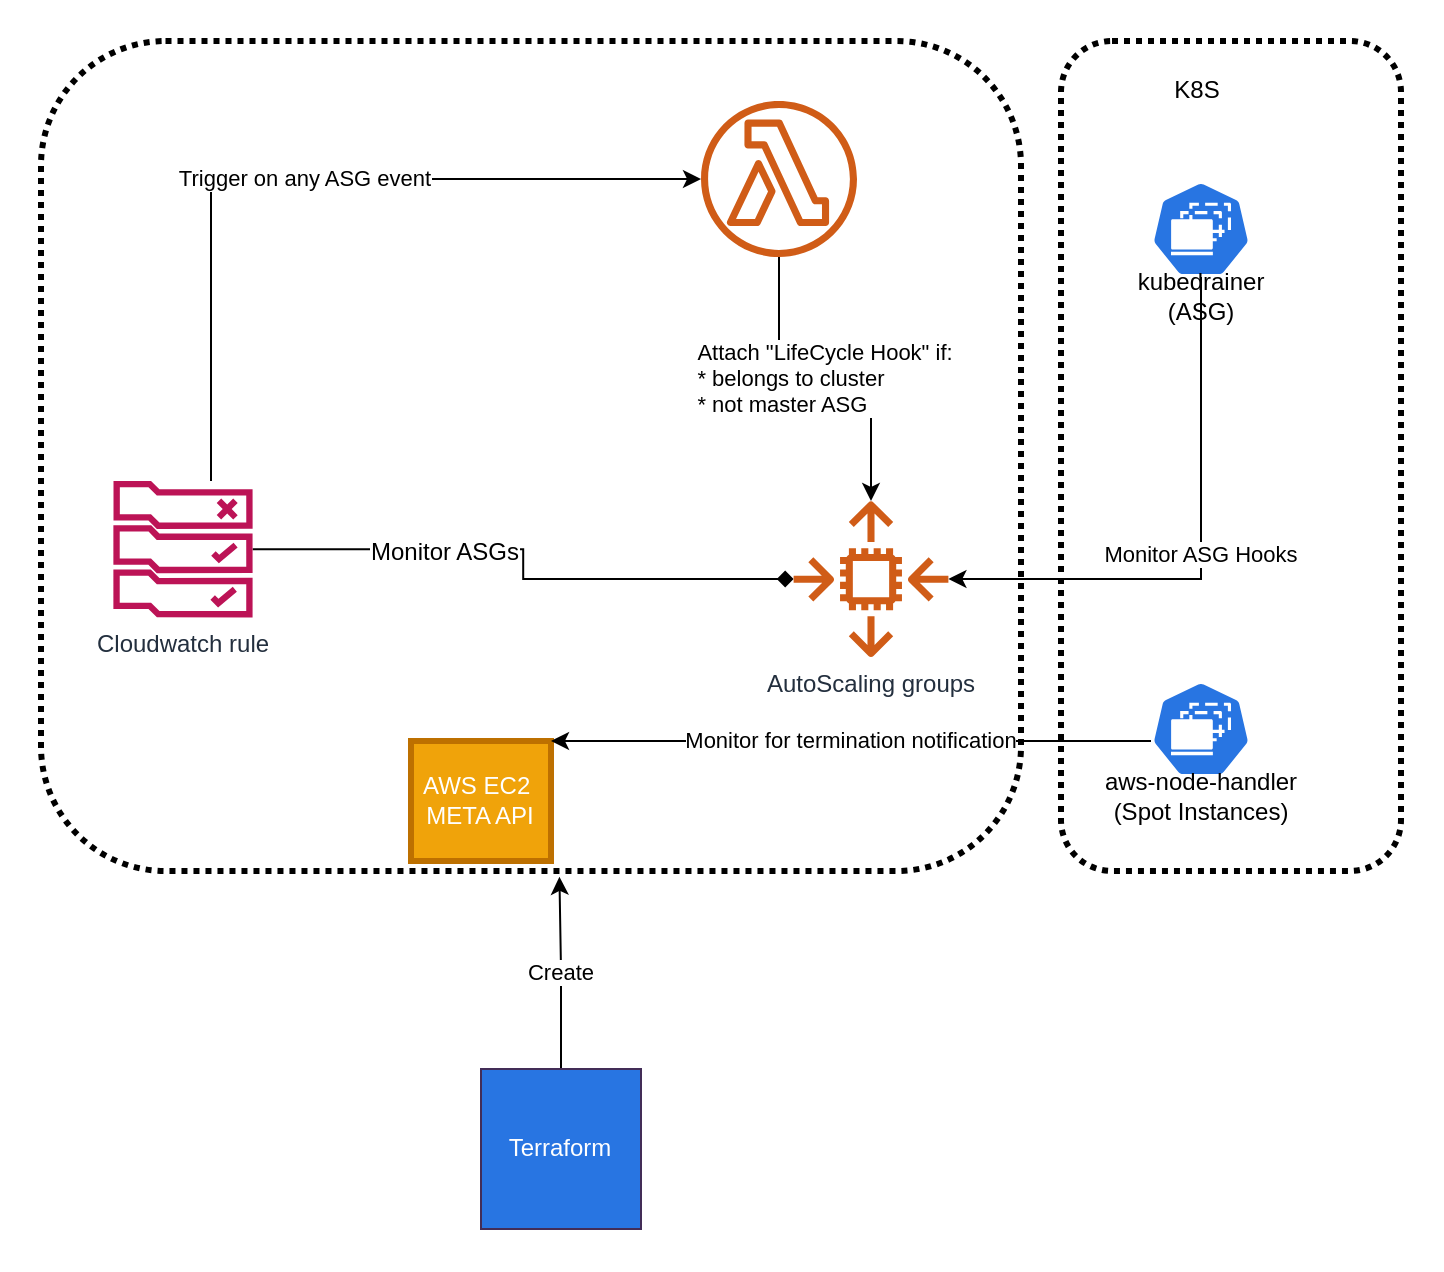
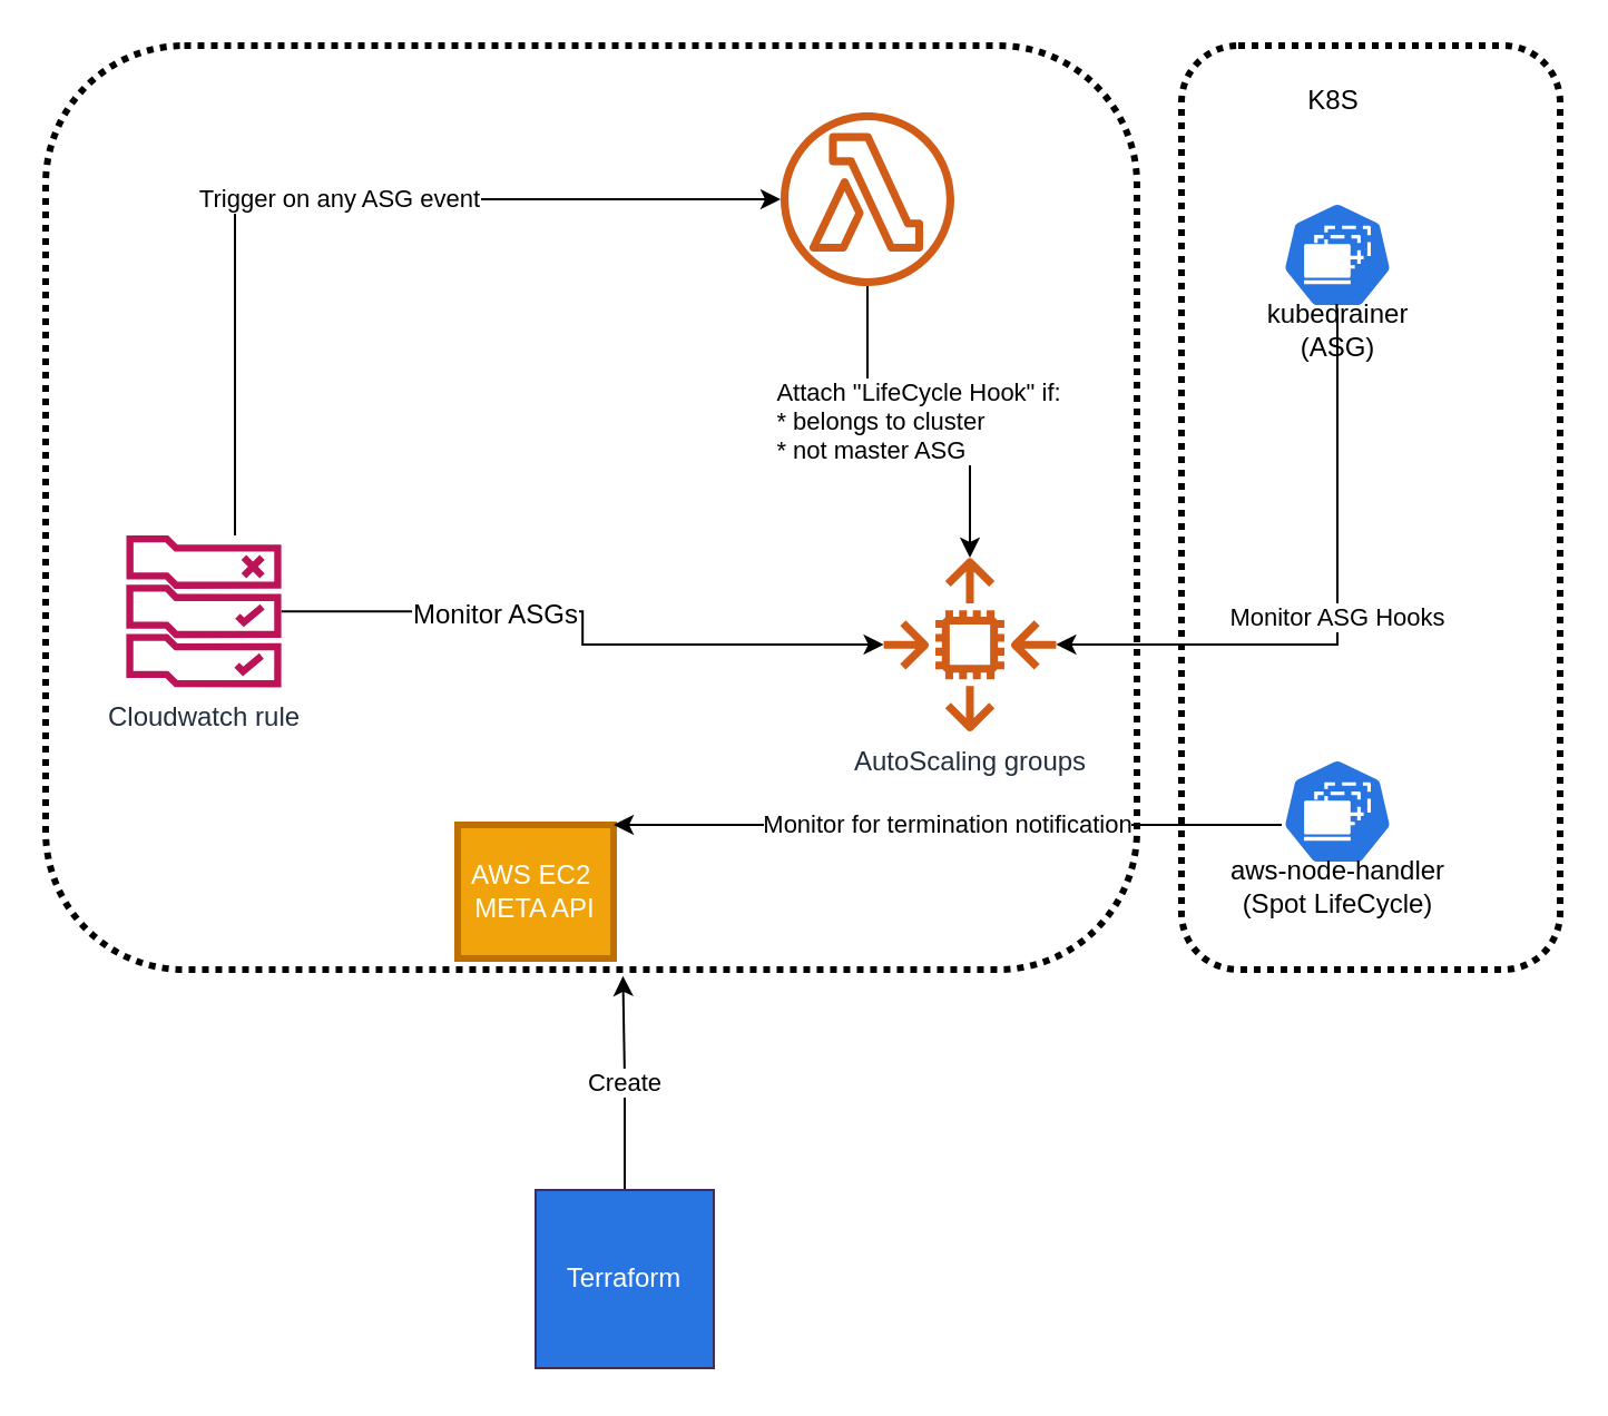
  <mxCell id="0" />
  <mxCell id="1" parent="0" />
  <mxCell id="2" value="" style="rounded=1;whiteSpace=wrap;html=1;dashed=1;dashPattern=1 1;fillColor=none;strokeWidth=3;" vertex="1" parent="1"><mxGeometry x="20" y="20" width="490" height="415" as="geometry" /></mxCell>
- <mxCell id="3" style="edgeStyle=orthogonalEdgeStyle;rounded=0;orthogonalLoop=1;jettySize=auto;html=1;endArrow=diamond;" edge="1" parent="1" source="6" target="10"><mxGeometry relative="1" as="geometry" /></mxCell>
+ <mxCell id="3" style="edgeStyle=orthogonalEdgeStyle;rounded=0;orthogonalLoop=1;jettySize=auto;html=1;" edge="1" parent="1" source="6" target="10"><mxGeometry relative="1" as="geometry" /></mxCell>
  <mxCell id="4" value="Monitor ASGs" style="text;html=1;align=center;verticalAlign=middle;resizable=0;points=[];labelBackgroundColor=#ffffff;" vertex="1" connectable="0" parent="3"><mxGeometry x="-0.326" y="-1" relative="1" as="geometry"><mxPoint as="offset" /></mxGeometry></mxCell>
  <mxCell id="5" value="Trigger on any ASG event" style="edgeStyle=orthogonalEdgeStyle;rounded=0;orthogonalLoop=1;jettySize=auto;html=1;" edge="1" parent="1" source="6" target="22"><mxGeometry relative="1" as="geometry"><mxPoint x="356" y="89" as="targetPoint" /><Array as="points"><mxPoint x="105" y="89" /></Array></mxGeometry></mxCell>
  <mxCell id="6" value="Cloudwatch rule" style="outlineConnect=0;fontColor=#232F3E;gradientColor=none;fillColor=#BC1356;strokeColor=none;dashed=0;verticalLabelPosition=bottom;verticalAlign=top;align=center;html=1;fontSize=12;fontStyle=0;aspect=fixed;pointerEvents=1;shape=mxgraph.aws4.rule_2;" vertex="1" parent="1"><mxGeometry x="56" y="240" width="70" height="68.21" as="geometry" /></mxCell>
  <mxCell id="7" value="Attach &quot;LifeCycle Hook&quot; if:&lt;br&gt;&lt;div style=&quot;text-align: left&quot;&gt;* belongs to cluster&lt;/div&gt;&lt;div style=&quot;text-align: left&quot;&gt;* not master ASG&lt;/div&gt;" style="edgeStyle=orthogonalEdgeStyle;rounded=0;orthogonalLoop=1;jettySize=auto;html=1;" edge="1" parent="1" source="22" target="10"><mxGeometry relative="1" as="geometry"><mxPoint x="395" y="128" as="sourcePoint" /></mxGeometry></mxCell>
  <mxCell id="8" value="Create" style="edgeStyle=orthogonalEdgeStyle;rounded=0;orthogonalLoop=1;jettySize=auto;html=1;entryX=0.529;entryY=1.007;entryDx=0;entryDy=0;entryPerimeter=0;" edge="1" parent="1" source="9" target="2"><mxGeometry relative="1" as="geometry" /></mxCell>
  <mxCell id="9" value="Terraform" style="whiteSpace=wrap;html=1;aspect=fixed;fillColor=#2875e2;strokeColor=#432D57;fontColor=#ffffff;" vertex="1" parent="1"><mxGeometry x="240" y="534" width="80" height="80" as="geometry" /></mxCell>
  <mxCell id="10" value="AutoScaling groups" style="outlineConnect=0;fontColor=#232F3E;gradientColor=none;fillColor=#D05C17;strokeColor=none;dashed=0;verticalLabelPosition=bottom;verticalAlign=top;align=center;html=1;fontSize=12;fontStyle=0;aspect=fixed;pointerEvents=1;shape=mxgraph.aws4.auto_scaling2;dashPattern=1 1;" vertex="1" parent="1"><mxGeometry x="396" y="250" width="78" height="78" as="geometry" /></mxCell>
  <mxCell id="11" value="" style="rounded=1;whiteSpace=wrap;html=1;dashed=1;dashPattern=1 1;fillColor=none;strokeWidth=3;" vertex="1" parent="1"><mxGeometry x="530" y="20" width="170" height="415" as="geometry" /></mxCell>
  <mxCell id="12" value="K8S" style="text;html=1;resizable=0;autosize=1;align=center;verticalAlign=middle;points=[];fillColor=none;strokeColor=none;rounded=0;dashed=1;dashPattern=1 1;" vertex="1" parent="1"><mxGeometry x="577.5" y="35" width="40" height="20" as="geometry" /></mxCell>
  <mxCell id="13" value="" style="group" vertex="1" connectable="0" parent="1"><mxGeometry x="560" y="90" width="80" height="73" as="geometry" /></mxCell>
  <mxCell id="14" value="" style="html=1;dashed=0;whitespace=wrap;fillColor=#2875E2;strokeColor=#ffffff;points=[[0.005,0.63,0],[0.1,0.2,0],[0.9,0.2,0],[0.5,0,0],[0.995,0.63,0],[0.72,0.99,0],[0.5,1,0],[0.28,0.99,0]];shape=mxgraph.kubernetes.icon;prIcon=ds;dashPattern=1 1;" vertex="1" parent="13"><mxGeometry x="15" width="50" height="48" as="geometry" /></mxCell>
  <mxCell id="15" value="kubedrainer&lt;br&gt;(ASG)" style="text;html=1;resizable=0;autosize=1;align=center;verticalAlign=middle;points=[];fillColor=none;strokeColor=none;rounded=0;dashed=1;dashPattern=1 1;" vertex="1" parent="13"><mxGeometry y="43" width="80" height="30" as="geometry" /></mxCell>
  <mxCell id="16" value="" style="group" vertex="1" connectable="0" parent="1"><mxGeometry x="560" y="340" width="95" height="73" as="geometry" /></mxCell>
  <mxCell id="17" value="" style="html=1;dashed=0;whitespace=wrap;fillColor=#2875E2;strokeColor=#ffffff;points=[[0.005,0.63,0],[0.1,0.2,0],[0.9,0.2,0],[0.5,0,0],[0.995,0.63,0],[0.72,0.99,0],[0.5,1,0],[0.28,0.99,0]];shape=mxgraph.kubernetes.icon;prIcon=ds;dashPattern=1 1;" vertex="1" parent="16"><mxGeometry x="15" width="50" height="48" as="geometry" /></mxCell>
- <mxCell id="18" value="aws-node-handler&lt;br&gt;(Spot Instances)" style="text;html=1;resizable=0;autosize=1;align=center;verticalAlign=middle;points=[];fillColor=none;strokeColor=none;rounded=0;dashed=1;dashPattern=1 1;" vertex="1" parent="16"><mxGeometry x="-15" y="43" width="110" height="30" as="geometry" /></mxCell>
+ <mxCell id="18" value="aws-node-handler&lt;br&gt;(Spot LifeCycle)" style="text;html=1;resizable=0;autosize=1;align=center;verticalAlign=middle;points=[];fillColor=none;strokeColor=none;rounded=0;dashed=1;dashPattern=1 1;" vertex="1" parent="16"><mxGeometry x="-15" y="43" width="110" height="30" as="geometry" /></mxCell>
  <mxCell id="19" value="AWS EC2&amp;nbsp;&lt;br&gt;META API" style="rounded=0;whiteSpace=wrap;html=1;strokeWidth=3;fillColor=#f0a30a;strokeColor=#BD7000;fontColor=#ffffff;" vertex="1" parent="1"><mxGeometry x="205" y="370" width="70" height="60" as="geometry" /></mxCell>
  <mxCell id="20" value="Monitor for termination notification" style="edgeStyle=orthogonalEdgeStyle;rounded=0;orthogonalLoop=1;jettySize=auto;html=1;" edge="1" parent="1" source="17" target="19"><mxGeometry relative="1" as="geometry"><Array as="points"><mxPoint x="440" y="370" /><mxPoint x="440" y="370" /></Array></mxGeometry></mxCell>
  <mxCell id="21" value="Monitor ASG Hooks" style="edgeStyle=orthogonalEdgeStyle;rounded=0;orthogonalLoop=1;jettySize=auto;html=1;" edge="1" parent="1" source="14" target="10"><mxGeometry relative="1" as="geometry"><Array as="points"><mxPoint x="600" y="289" /></Array></mxGeometry></mxCell>
  <mxCell id="22" value="" style="outlineConnect=0;fontColor=#232F3E;gradientColor=none;fillColor=#D05C17;strokeColor=none;dashed=0;verticalLabelPosition=bottom;verticalAlign=top;align=center;html=1;fontSize=12;fontStyle=0;aspect=fixed;pointerEvents=1;shape=mxgraph.aws4.lambda_function;" vertex="1" parent="1"><mxGeometry x="350" y="50" width="78" height="78" as="geometry" /></mxCell>
